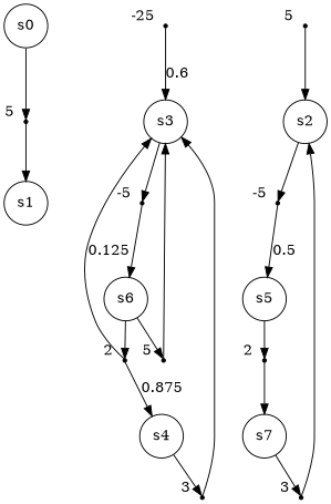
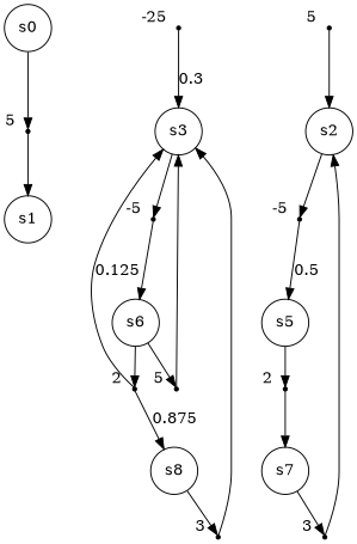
  digraph {
    node [shape=point]
    n1 [label=s0 shape=circle]
    n2 [label=a0 xlabel="5  "]
    n3 [label=s1 shape=circle]
    n4 [label=a1 xlabel="-25  "]
    n5 [label=s3 shape=circle]
    n6 [label=s2 shape=circle]
    n7 [label=a2 xlabel="-5  "]
    n8 [label=a3 xlabel="-5  "]
    n9 [label=s5 shape=circle]
    n10 [label=a5 xlabel="2  "]
    n11 [label=s6 shape=circle]
    n12 [label=a6 xlabel="5  "]
    n13 [label=a7 xlabel="2  "]
    n14 [label=a4 xlabel="5  "]
    n15 [label=s7 shape=circle]
    n16 [label=a8 xlabel="3  "]
-   n17 [label=s4 shape=circle]
+   n17 [label=s8 shape=circle]
    n18 [label=a9 xlabel="3  "]
    n1 -> n2
    n2 -> n3
-   n4 -> n5 [label=0.6]
+   n4 -> n5 [label=0.3]
    n5 -> n8
    n6 -> n7
    n7 -> n9 [label=0.5]
    n8 -> n11
    n9 -> n10
    n10 -> n15
    n11 -> n12
    n11 -> n13
    n12 -> n5
    n13 -> n5 [label=0.125]
    n13 -> n17 [label=0.875]
    n14 -> n6
    n15 -> n16
    n16 -> n6
    n17 -> n18
    n18 -> n5
  }
